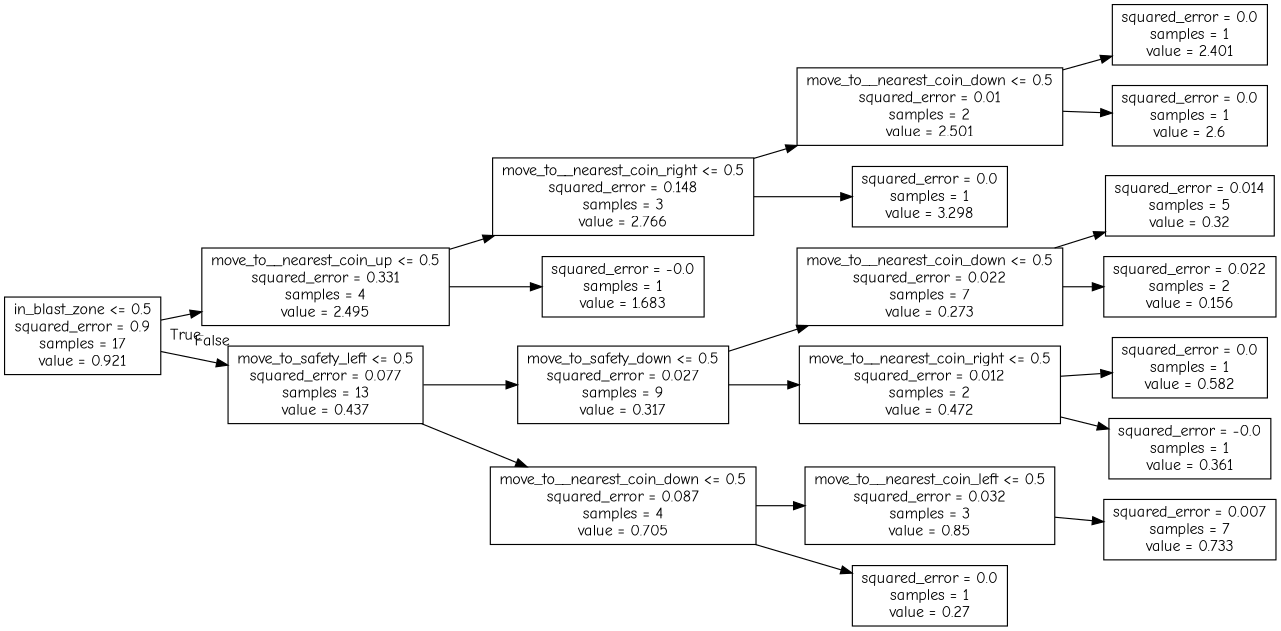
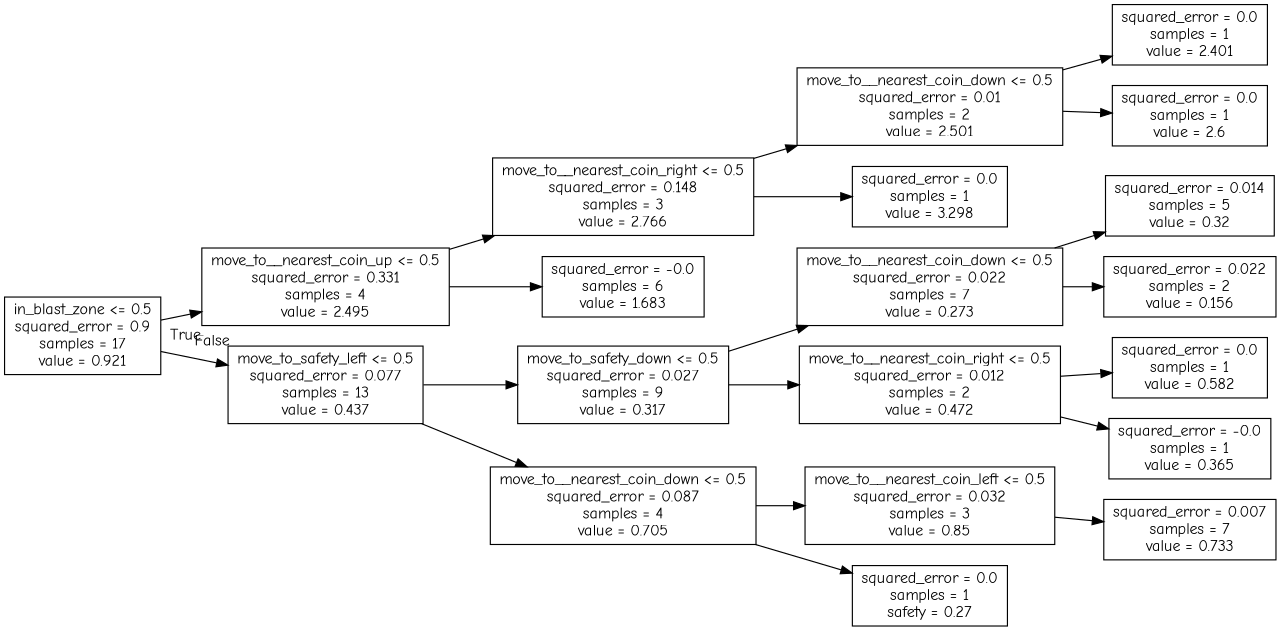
  digraph {
    fontname="Comic Neue"
    rankdir=LR
    node [fontname="Comic Neue" shape=box]
    edge [fontname="Comic Neue"]
    n1 [label="in_blast_zone <= 0.5\nsquared_error = 0.9\nsamples = 17\nvalue = 0.921"]
    n2 [label="move_to__nearest_coin_up <= 0.5\nsquared_error = 0.331\nsamples = 4\nvalue = 2.495"]
    n3 [label="move_to_safety_left <= 0.5\nsquared_error = 0.077\nsamples = 13\nvalue = 0.437"]
    n4 [label="move_to__nearest_coin_right <= 0.5\nsquared_error = 0.148\nsamples = 3\nvalue = 2.766"]
-   n5 [label="squared_error = -0.0\nsamples = 1\nvalue = 1.683"]
+   n5 [label="squared_error = -0.0\nsamples = 6\nvalue = 1.683"]
    n6 [label="move_to_safety_down <= 0.5\nsquared_error = 0.027\nsamples = 9\nvalue = 0.317"]
    n7 [label="move_to__nearest_coin_down <= 0.5\nsquared_error = 0.087\nsamples = 4\nvalue = 0.705"]
    n8 [label="move_to__nearest_coin_down <= 0.5\nsquared_error = 0.01\nsamples = 2\nvalue = 2.501"]
    n9 [label="squared_error = 0.0\nsamples = 1\nvalue = 3.298"]
    n10 [label="squared_error = 0.0\nsamples = 1\nvalue = 2.401"]
    n11 [label="squared_error = 0.0\nsamples = 1\nvalue = 2.6"]
    n12 [label="move_to__nearest_coin_down <= 0.5\nsquared_error = 0.022\nsamples = 7\nvalue = 0.273"]
    n13 [label="move_to__nearest_coin_right <= 0.5\nsquared_error = 0.012\nsamples = 2\nvalue = 0.472"]
    n14 [label="move_to__nearest_coin_left <= 0.5\nsquared_error = 0.032\nsamples = 3\nvalue = 0.85"]
-   n15 [label="squared_error = 0.0\nsamples = 1\nvalue = 0.27"]
+   n15 [label="squared_error = 0.0\nsamples = 1\nsafety = 0.27"]
    n16 [label="squared_error = 0.014\nsamples = 5\nvalue = 0.32"]
    n17 [label="squared_error = 0.022\nsamples = 2\nvalue = 0.156"]
    n18 [label="squared_error = 0.0\nsamples = 1\nvalue = 0.582"]
-   n19 [label="squared_error = -0.0\nsamples = 1\nvalue = 0.361"]
+   n19 [label="squared_error = -0.0\nsamples = 1\nvalue = 0.365"]
    n20 [label="squared_error = 0.007\nsamples = 7\nvalue = 0.733"]
    n1 -> n2 [headlabel=True labelangle=45 labeldistance=2.5]
    n1 -> n3 [headlabel=False labelangle=-45 labeldistance=2.5]
    n2 -> n4
    n2 -> n5
    n3 -> n6
    n3 -> n7
    n4 -> n8
    n4 -> n9
    n6 -> n12
    n6 -> n13
    n7 -> n14
    n7 -> n15
    n8 -> n10
    n8 -> n11
    n12 -> n16
    n12 -> n17
    n13 -> n18
    n13 -> n19
    n14 -> n20
  }
